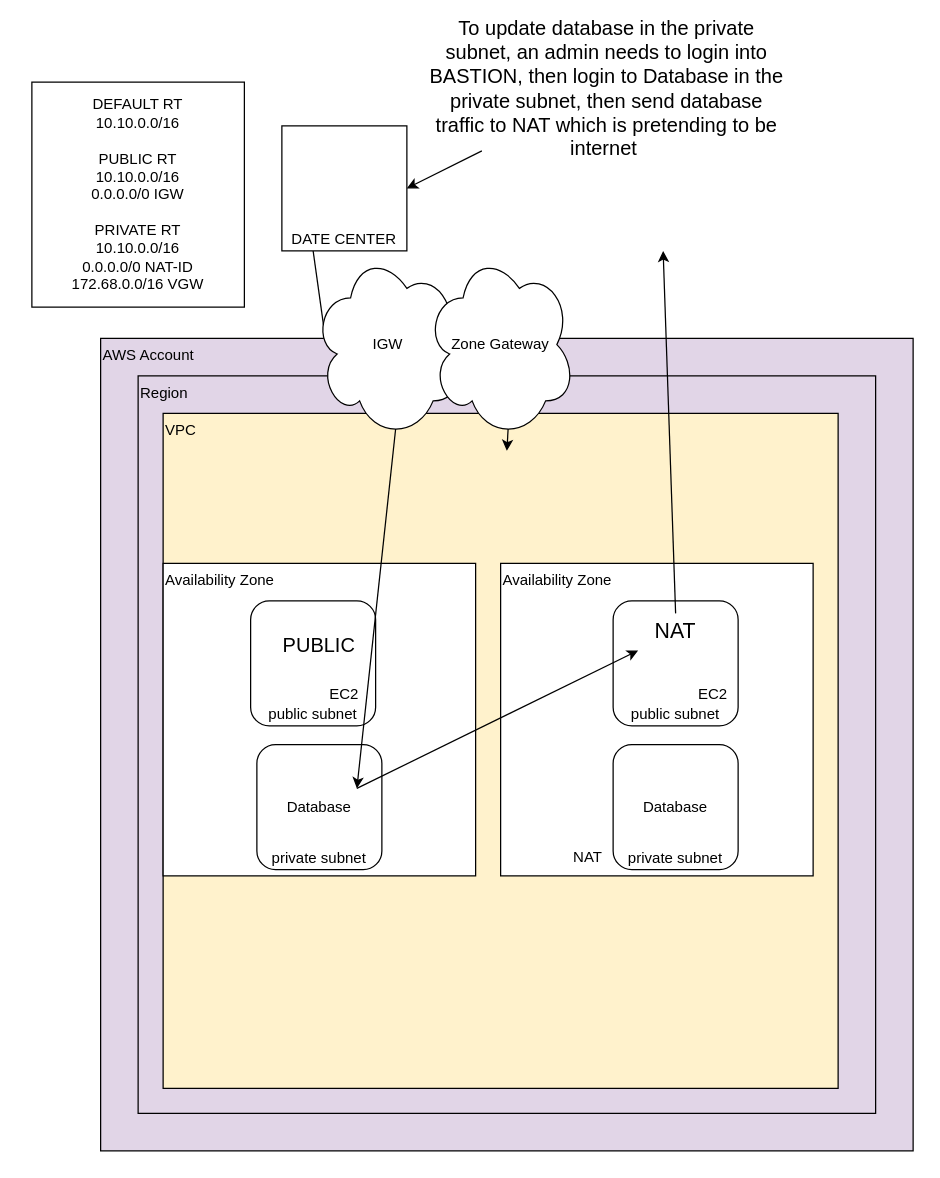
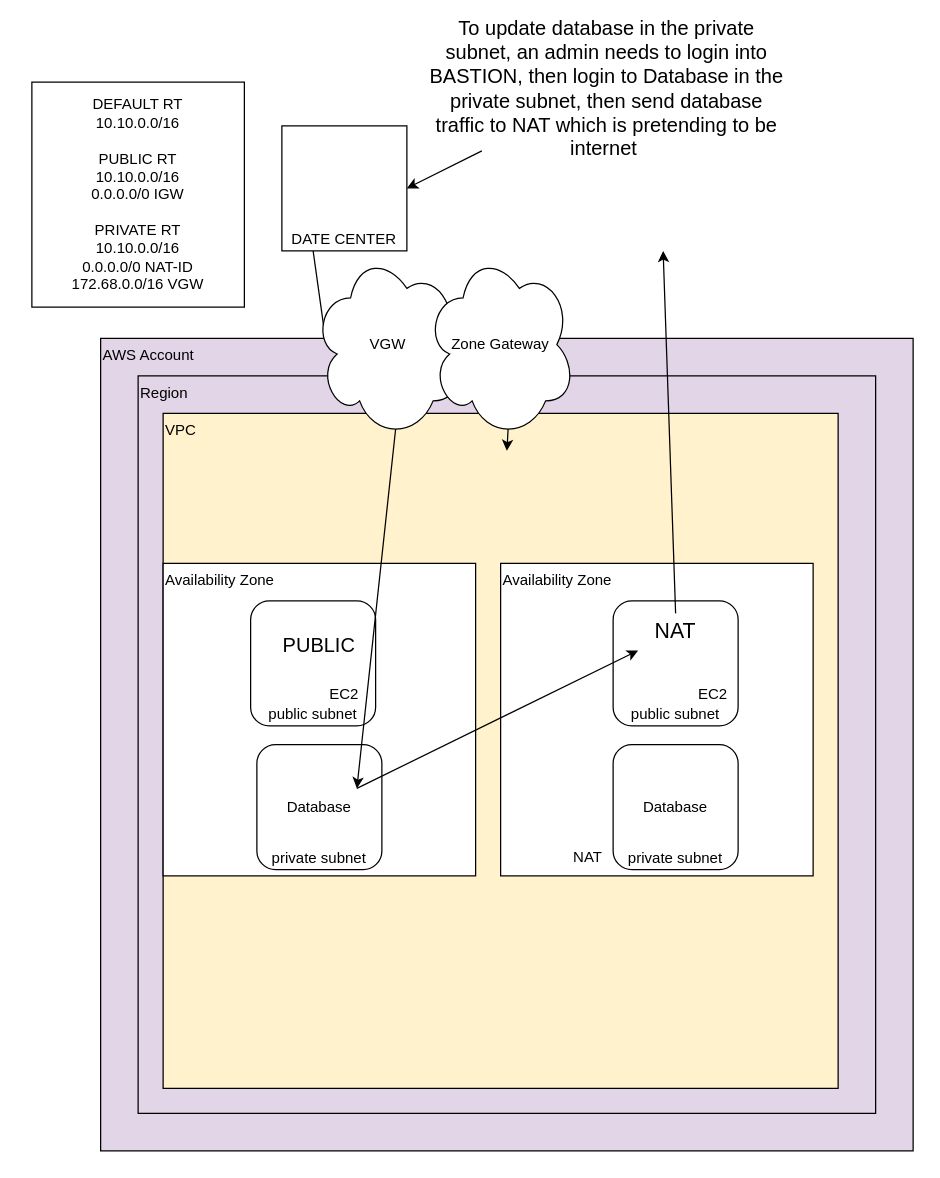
  <mxCell id="0" />
  <mxCell id="1" parent="0" />
  <mxCell id="2" value="" style="whiteSpace=wrap;html=1;" parent="1" vertex="1"><mxGeometry x="25" y="65" width="170" height="180" as="geometry" /></mxCell>
  <mxCell id="3" value="" style="rounded=0;whiteSpace=wrap;html=1;" parent="1" vertex="1"><mxGeometry x="240" y="640" width="320" height="170" as="geometry" /></mxCell>
  <mxCell id="4" value="AWS Account" style="whiteSpace=wrap;html=1;aspect=fixed;rounded=0;spacingLeft=0;align=left;verticalAlign=top;fillColor=#e1d5e7;" parent="1" vertex="1"><mxGeometry x="80" y="270" width="650" height="650" as="geometry" /></mxCell>
  <mxCell id="5" value="&lt;div style=&quot;&quot;&gt;&lt;span style=&quot;background-color: initial;&quot;&gt;Region&lt;/span&gt;&lt;/div&gt;" style="whiteSpace=wrap;html=1;aspect=fixed;align=left;verticalAlign=top;fillColor=#e1d5e7;" parent="1" vertex="1"><mxGeometry x="110" width="590" height="590" as="geometry" y="300" /></mxCell>
  <mxCell id="6" value="VPC" style="whiteSpace=wrap;html=1;aspect=fixed;align=left;verticalAlign=top;fillColor=#fff2cc;" parent="1" vertex="1"><mxGeometry x="130" y="330" width="540" height="540" as="geometry" /></mxCell>
  <mxCell id="7" value="Availability Zone" style="aspect=fixed;align=left;labelPosition=center;verticalLabelPosition=middle;verticalAlign=top;rounded=0;textDirection=ltr;horizontal=1;" parent="1" vertex="1"><mxGeometry x="400" y="450" width="250" height="250" as="geometry" /></mxCell>
  <mxCell id="8" value="public subnet" style="whiteSpace=wrap;html=1;aspect=fixed;rounded=1;verticalAlign=bottom;" parent="1" vertex="1"><mxGeometry x="210" y="480" width="100" height="100" as="geometry" /></mxCell>
  <mxCell id="9" value="Availability Zone" style="aspect=fixed;align=left;labelPosition=center;verticalLabelPosition=middle;verticalAlign=top;rounded=0;textDirection=ltr;horizontal=1;" parent="1" vertex="1"><mxGeometry x="130" y="450" width="250" height="250" as="geometry" /></mxCell>
  <mxCell id="10" style="edgeStyle=none;html=1;exitX=0.55;exitY=0.95;exitDx=0;exitDy=0;exitPerimeter=0;entryX=0.5;entryY=1;entryDx=0;entryDy=0;" parent="1" source="32" edge="1"><mxGeometry relative="1" as="geometry"><mxPoint x="405" y="360" as="targetPoint" /></mxGeometry></mxCell>
  <mxCell id="11" style="edgeStyle=none;html=1;exitX=0.5;exitY=1;exitDx=0;exitDy=0;" parent="1" edge="1"><mxGeometry relative="1" as="geometry"><mxPoint x="470" y="670" as="targetPoint" /><mxPoint x="470" y="670" as="sourcePoint" /></mxGeometry></mxCell>
  <mxCell id="12" value="NAT" style="text;strokeColor=none;align=center;fillColor=none;html=1;verticalAlign=middle;whiteSpace=wrap;rounded=0;" parent="1" vertex="1"><mxGeometry x="440" y="670" width="60" height="30" as="geometry" /></mxCell>
  <mxCell id="13" value="private subnet" style="whiteSpace=wrap;html=1;aspect=fixed;labelBorderColor=none;labelPosition=center;verticalLabelPosition=middle;align=center;verticalAlign=bottom;horizontal=1;labelBackgroundColor=default;rounded=1;" parent="1" vertex="1"><mxGeometry x="490" y="595" width="100" height="100" as="geometry" /></mxCell>
  <mxCell id="14" value="private subnet" style="whiteSpace=wrap;html=1;aspect=fixed;labelBorderColor=none;labelPosition=center;verticalLabelPosition=middle;align=center;verticalAlign=bottom;horizontal=1;labelBackgroundColor=default;rounded=1;" parent="1" vertex="1"><mxGeometry x="205" y="595" width="100" height="100" as="geometry" /></mxCell>
  <mxCell id="15" value="public subnet" style="whiteSpace=wrap;html=1;aspect=fixed;labelBorderColor=none;labelPosition=center;verticalLabelPosition=middle;align=center;verticalAlign=bottom;horizontal=1;labelBackgroundColor=default;rounded=1;" parent="1" vertex="1"><mxGeometry x="200" y="480" width="100" height="100" as="geometry" /></mxCell>
  <mxCell id="16" value="public subnet" style="whiteSpace=wrap;html=1;aspect=fixed;labelBorderColor=none;labelPosition=center;verticalLabelPosition=middle;align=center;verticalAlign=bottom;horizontal=1;labelBackgroundColor=default;rounded=1;" parent="1" vertex="1"><mxGeometry x="490" y="480" width="100" height="100" as="geometry" /></mxCell>
  <mxCell id="17" style="edgeStyle=none;html=1;exitX=1;exitY=0;exitDx=0;exitDy=0;fontSize=16;" parent="1" source="18" target="24" edge="1"><mxGeometry relative="1" as="geometry" /></mxCell>
  <mxCell id="18" value="Database" style="text;strokeColor=none;align=center;fillColor=none;html=1;verticalAlign=middle;whiteSpace=wrap;rounded=0;" parent="1" vertex="1"><mxGeometry x="225" y="630" width="60" height="30" as="geometry" /></mxCell>
  <mxCell id="19" value="Database" style="text;strokeColor=none;align=center;fillColor=none;html=1;verticalAlign=middle;whiteSpace=wrap;rounded=0;" parent="1" vertex="1"><mxGeometry x="510" y="630" width="60" height="30" as="geometry" /></mxCell>
  <mxCell id="20" value="EC2" style="text;strokeColor=none;align=center;fillColor=none;html=1;verticalAlign=middle;whiteSpace=wrap;rounded=0;" parent="1" vertex="1"><mxGeometry x="245" y="540" width="60" height="30" as="geometry" /></mxCell>
  <mxCell id="21" value="EC2" style="text;strokeColor=none;align=center;fillColor=none;html=1;verticalAlign=middle;whiteSpace=wrap;rounded=0;" parent="1" vertex="1"><mxGeometry x="540" y="540" width="60" height="30" as="geometry" /></mxCell>
  <mxCell id="22" value="PUBLIC" style="text;strokeColor=none;align=center;fillColor=none;html=1;verticalAlign=middle;whiteSpace=wrap;rounded=0;fontSize=16;" parent="1" vertex="1"><mxGeometry x="220" y="500" width="70" height="30" as="geometry" /></mxCell>
  <mxCell id="23" style="edgeStyle=none;html=1;exitX=0.5;exitY=0;exitDx=0;exitDy=0;fontSize=16;" parent="1" source="24" edge="1"><mxGeometry relative="1" as="geometry"><mxPoint x="530" y="200" as="targetPoint" /></mxGeometry></mxCell>
  <mxCell id="24" value="NAT" style="text;strokeColor=none;align=center;fillColor=none;html=1;verticalAlign=middle;whiteSpace=wrap;rounded=0;fontSize=17;" parent="1" vertex="1"><mxGeometry x="510" y="490" width="60" height="30" as="geometry" /></mxCell>
  <mxCell id="25" value="" style="edgeStyle=none;html=1;fontSize=16;entryX=1;entryY=0.5;entryDx=0;entryDy=0;" parent="1" source="26" target="29" edge="1"><mxGeometry relative="1" as="geometry" /></mxCell>
  <mxCell id="26" value="To update database in the private subnet, an admin needs to login into BASTION, then login to Database in the private subnet, then send database traffic to NAT which is pretending to be internet&amp;nbsp;" style="text;strokeColor=none;align=center;fillColor=none;html=1;verticalAlign=middle;whiteSpace=wrap;rounded=0;fontSize=16;" parent="1" vertex="1"><mxGeometry x="340" y="20" width="290" height="100" as="geometry" /></mxCell>
  <mxCell id="27" value="DEFAULT RT&lt;br&gt;10.10.0.0/16&lt;br&gt;&lt;br&gt;PUBLIC RT&lt;br&gt;10.10.0.0/16&lt;br&gt;0.0.0.0/0 IGW&lt;br&gt;&lt;br&gt;PRIVATE RT&lt;br&gt;10.10.0.0/16&lt;br&gt;0.0.0.0/0 NAT-ID&lt;br&gt;172.68.0.0/16 VGW" style="text;strokeColor=none;align=center;fillColor=none;html=1;verticalAlign=middle;whiteSpace=wrap;rounded=0;" parent="1" vertex="1"><mxGeometry x="20" y="40" width="180" height="230" as="geometry" /></mxCell>
  <mxCell id="28" style="edgeStyle=none;html=1;exitX=0.25;exitY=1;exitDx=0;exitDy=0;entryX=0.07;entryY=0.4;entryDx=0;entryDy=0;entryPerimeter=0;endArrow=none;" edge="1" parent="1" source="29" target="31"><mxGeometry relative="1" as="geometry" /></mxCell>
  <mxCell id="29" value="DATE CENTER" style="whiteSpace=wrap;html=1;aspect=fixed;labelBorderColor=none;labelPosition=center;verticalLabelPosition=middle;align=center;verticalAlign=bottom;horizontal=1;labelBackgroundColor=default;rounded=0;" vertex="1" parent="1"><mxGeometry x="225" y="100" width="100" height="100" as="geometry" /></mxCell>
  <mxCell id="30" style="edgeStyle=none;html=1;exitX=0.55;exitY=0.95;exitDx=0;exitDy=0;exitPerimeter=0;entryX=1;entryY=0;entryDx=0;entryDy=0;" edge="1" parent="1" source="31" target="18"><mxGeometry relative="1" as="geometry" /></mxCell>
- <mxCell id="31" value="IGW" style="ellipse;shape=cloud;whiteSpace=wrap;html=1;rounded=1;" vertex="1" parent="1"><mxGeometry x="250" y="200" width="120" height="150" as="geometry" /></mxCell>
+ <mxCell id="31" value="VGW" style="ellipse;shape=cloud;whiteSpace=wrap;html=1;rounded=1;" vertex="1" parent="1"><mxGeometry x="250" y="200" width="120" height="150" as="geometry" /></mxCell>
  <mxCell id="32" value="Zone Gateway&lt;br&gt;" style="ellipse;shape=cloud;whiteSpace=wrap;html=1;rounded=1;" parent="1" vertex="1"><mxGeometry x="340" y="200" width="120" height="150" as="geometry" /></mxCell>
